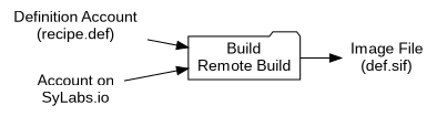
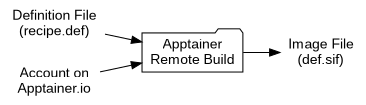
  digraph {
    rankdir=LR
    node [fontname=Arial fontsize=14 shape=plaintext]
    edge [fontname=Arial fontsize=14]
-   n1 [label="Definition Account\n(recipe.def)"]
-   n2 [fillcolor=lightblue label="Build\nRemote Build" shape=folder]
+   n1 [label="Definition File\n(recipe.def)"]
+   n2 [fillcolor=lightblue label="Apptainer\nRemote Build" shape=folder]
    n3 [label="Image File\n(def.sif)"]
-   n4 [label="Account on\nSyLabs.io"]
+   n4 [label="Account on\nApptainer.io"]
    n1 -> n2
    n2 -> n3
    n4 -> n2
  }
